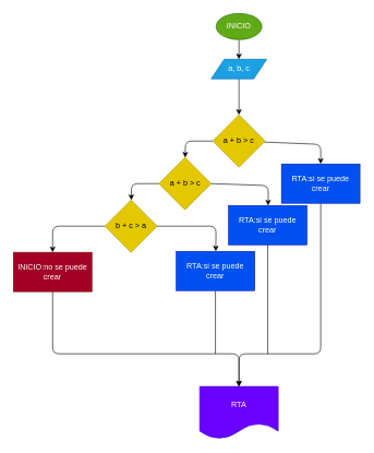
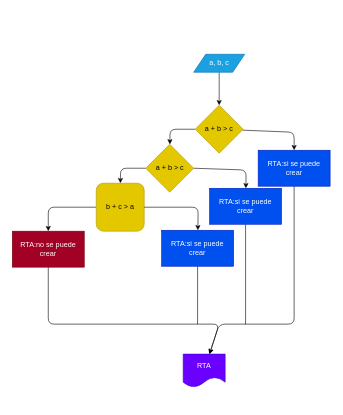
  <mxCell id="0" />
  <mxCell id="1" parent="0" />
- <mxCell id="2" value="" style="edgeStyle=none;html=1;" parent="1" source="3" target="5" edge="1"><mxGeometry relative="1" as="geometry" /></mxCell>
- <mxCell id="3" value="INICIO" style="ellipse;whiteSpace=wrap;html=1;fillColor=#60a917;fontColor=#ffffff;strokeColor=#2D7600;" parent="1" vertex="1"><mxGeometry x="330" y="20" width="70" height="40" as="geometry" /></mxCell>
  <mxCell id="4" value="" style="edgeStyle=none;html=1;" edge="1" parent="1" source="5" target="8"><mxGeometry relative="1" as="geometry" /></mxCell>
  <mxCell id="5" value="a, b, c" style="shape=parallelogram;perimeter=parallelogramPerimeter;whiteSpace=wrap;html=1;fixedSize=1;fillColor=#1ba1e2;fontColor=#ffffff;strokeColor=#006EAF;" parent="1" vertex="1"><mxGeometry x="322.5" y="90" width="85" height="30" as="geometry" /></mxCell>
  <mxCell id="6" value="" style="edgeStyle=none;html=1;" edge="1" parent="1" source="8" target="9"><mxGeometry relative="1" as="geometry"><Array as="points"><mxPoint x="283" y="215" /></Array></mxGeometry></mxCell>
  <mxCell id="7" value="" style="edgeStyle=none;html=1;" edge="1" parent="1" source="8" target="14"><mxGeometry relative="1" as="geometry"><Array as="points"><mxPoint x="490" y="220" /></Array></mxGeometry></mxCell>
  <mxCell id="8" value="a + b &amp;gt; c" style="rhombus;whiteSpace=wrap;html=1;fillColor=#e3c800;fontColor=#000000;strokeColor=#B09500;" vertex="1" parent="1"><mxGeometry x="325" y="175" width="80" height="80" as="geometry" /></mxCell>
  <mxCell id="9" value="a + b &amp;gt; c" style="rhombus;whiteSpace=wrap;html=1;fillColor=#e3c800;fontColor=#000000;strokeColor=#B09500;" vertex="1" parent="1"><mxGeometry x="242.5" y="240" width="80" height="80" as="geometry" /></mxCell>
  <mxCell id="10" value="" style="edgeStyle=none;html=1;" edge="1" target="12" parent="1"><mxGeometry relative="1" as="geometry"><mxPoint x="242.5" y="280" as="sourcePoint" /><Array as="points"><mxPoint x="200.5" y="280" /></Array></mxGeometry></mxCell>
  <mxCell id="11" style="edgeStyle=none;html=1;" edge="1" parent="1" source="12" target="22"><mxGeometry relative="1" as="geometry"><Array as="points"><mxPoint x="80" y="345" /></Array></mxGeometry></mxCell>
- <mxCell id="12" value="b + c &amp;gt; a" style="rhombus;whiteSpace=wrap;html=1;fillColor=#e3c800;fontColor=#000000;strokeColor=#B09500;" vertex="1" parent="1"><mxGeometry x="160" y="305" width="80" height="80" as="geometry" /></mxCell>
+ <mxCell id="12" value="b + c &amp;gt; a" style="whiteSpace=wrap;html=1;fillColor=#e3c800;fontColor=#000000;strokeColor=#B09500;rounded=1;" vertex="1" parent="1"><mxGeometry x="160" y="305" width="80" height="80" as="geometry" /></mxCell>
  <mxCell id="13" style="edgeStyle=none;html=1;" edge="1" parent="1" source="14" target="23"><mxGeometry relative="1" as="geometry"><mxPoint x="370" y="500" as="targetPoint" /><Array as="points"><mxPoint x="490" y="540" /><mxPoint x="365" y="540" /></Array></mxGeometry></mxCell>
  <mxCell id="14" value="RTA:si se puede crear" style="whiteSpace=wrap;html=1;fillColor=#0050ef;strokeColor=#001DBC;fontColor=#ffffff;" vertex="1" parent="1"><mxGeometry x="430" y="250" width="120" height="60" as="geometry" /></mxCell>
  <mxCell id="15" value="" style="edgeStyle=none;html=1;" edge="1" target="17" parent="1"><mxGeometry relative="1" as="geometry"><mxPoint x="322.502" y="279.998" as="sourcePoint" /><Array as="points"><mxPoint x="410" y="283" /></Array></mxGeometry></mxCell>
  <mxCell id="16" style="edgeStyle=none;html=1;endArrow=none;endFill=0;" edge="1" parent="1" source="17"><mxGeometry relative="1" as="geometry"><mxPoint x="409.04" y="540" as="targetPoint" /></mxGeometry></mxCell>
  <mxCell id="17" value="RTA:si se puede crear" style="whiteSpace=wrap;html=1;fillColor=#0050ef;strokeColor=#001DBC;fontColor=#ffffff;" vertex="1" parent="1"><mxGeometry x="349.04" y="313.46" width="120" height="60" as="geometry" /></mxCell>
  <mxCell id="18" value="" style="edgeStyle=none;html=1;exitX=1;exitY=0.5;exitDx=0;exitDy=0;" edge="1" target="20" parent="1" source="12"><mxGeometry relative="1" as="geometry"><mxPoint x="242.502" y="349.998" as="sourcePoint" /><Array as="points"><mxPoint x="330" y="345" /></Array></mxGeometry></mxCell>
  <mxCell id="19" style="edgeStyle=none;html=1;endArrow=none;endFill=0;" edge="1" parent="1" source="20"><mxGeometry relative="1" as="geometry"><mxPoint x="329" y="540" as="targetPoint" /></mxGeometry></mxCell>
  <mxCell id="20" value="RTA:si se puede crear" style="whiteSpace=wrap;html=1;fillColor=#0050ef;strokeColor=#001DBC;fontColor=#ffffff;" vertex="1" parent="1"><mxGeometry x="269.04" y="383.46" width="120" height="60" as="geometry" /></mxCell>
  <mxCell id="21" value="" style="edgeStyle=none;html=1;exitX=0.5;exitY=1;exitDx=0;exitDy=0;" edge="1" parent="1" source="22" target="23"><mxGeometry relative="1" as="geometry"><Array as="points"><mxPoint x="80" y="540" /><mxPoint x="365" y="540" /></Array></mxGeometry></mxCell>
- <mxCell id="22" value="INICIO:no se puede crear" style="whiteSpace=wrap;html=1;fillColor=#a20025;strokeColor=#6F0000;fontColor=#ffffff;" vertex="1" parent="1"><mxGeometry x="20" y="385" width="120" height="60" as="geometry" /></mxCell>
- <mxCell id="23" value="RTA" style="shape=document;whiteSpace=wrap;html=1;boundedLbl=1;fillColor=#6a00ff;strokeColor=#3700CC;fontColor=#ffffff;" vertex="1" parent="1"><mxGeometry x="305" y="590" width="120" height="80" as="geometry" /></mxCell>
+ <mxCell id="22" value="RTA:no se puede crear" style="whiteSpace=wrap;html=1;fillColor=#a20025;strokeColor=#6F0000;fontColor=#ffffff;" vertex="1" parent="1"><mxGeometry x="20" y="385" width="120" height="60" as="geometry" /></mxCell>
+ <mxCell id="23" value="RTA" style="shape=document;whiteSpace=wrap;html=1;boundedLbl=1;fillColor=#6a00ff;strokeColor=#3700CC;fontColor=#ffffff;" vertex="1" parent="1"><mxGeometry x="305" y="590" width="70" height="55" as="geometry" /></mxCell>
